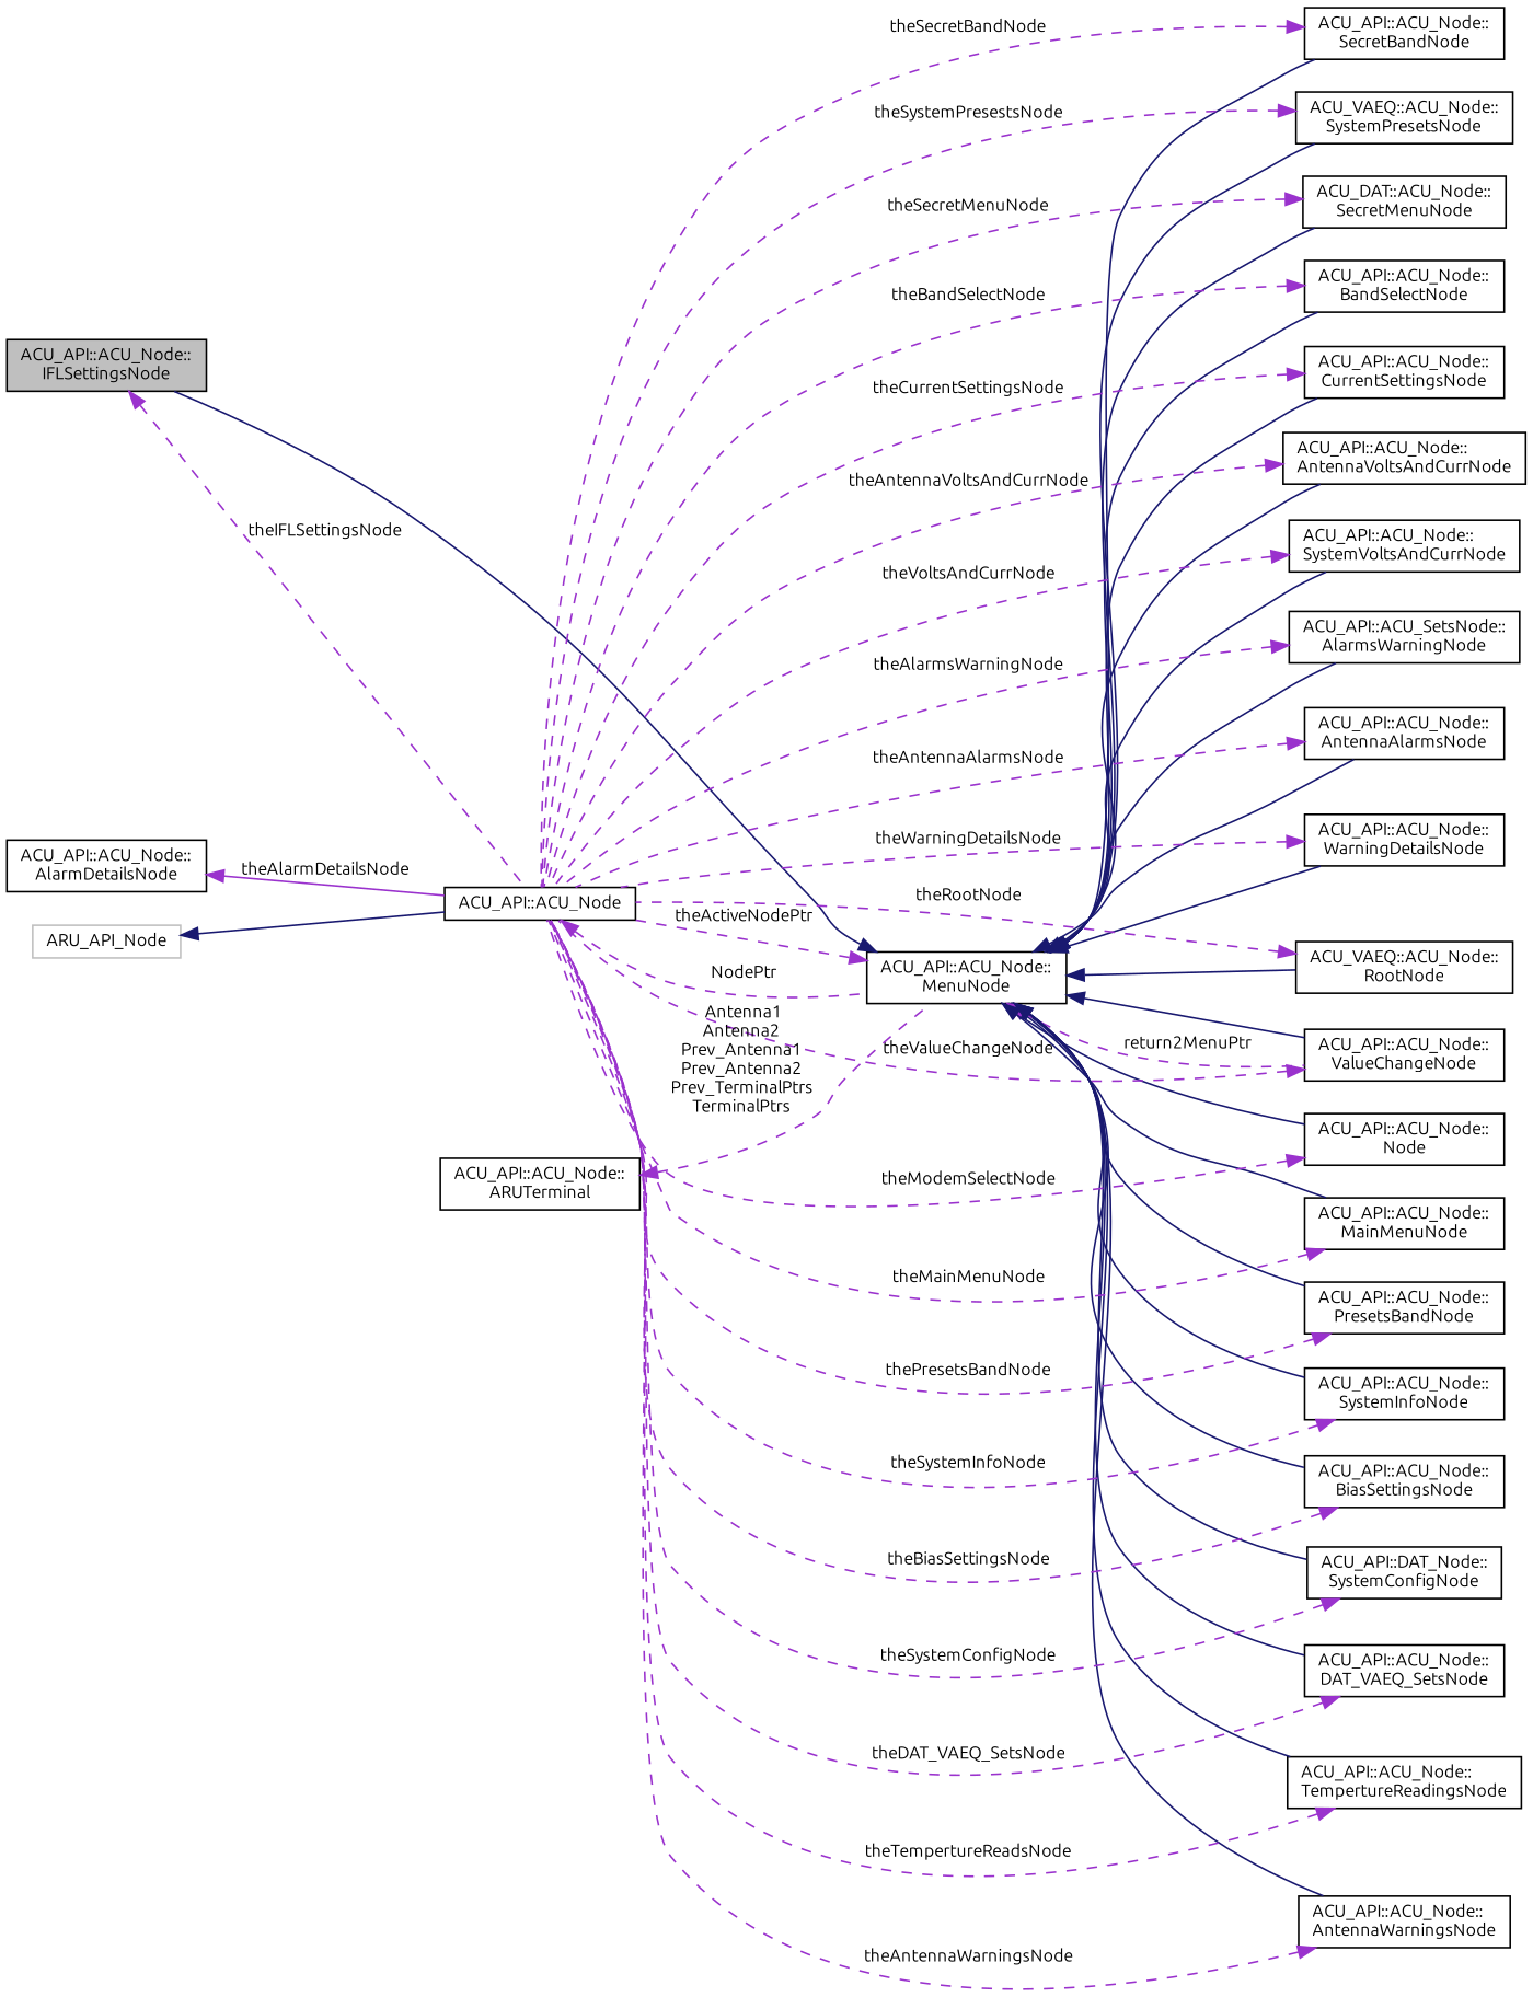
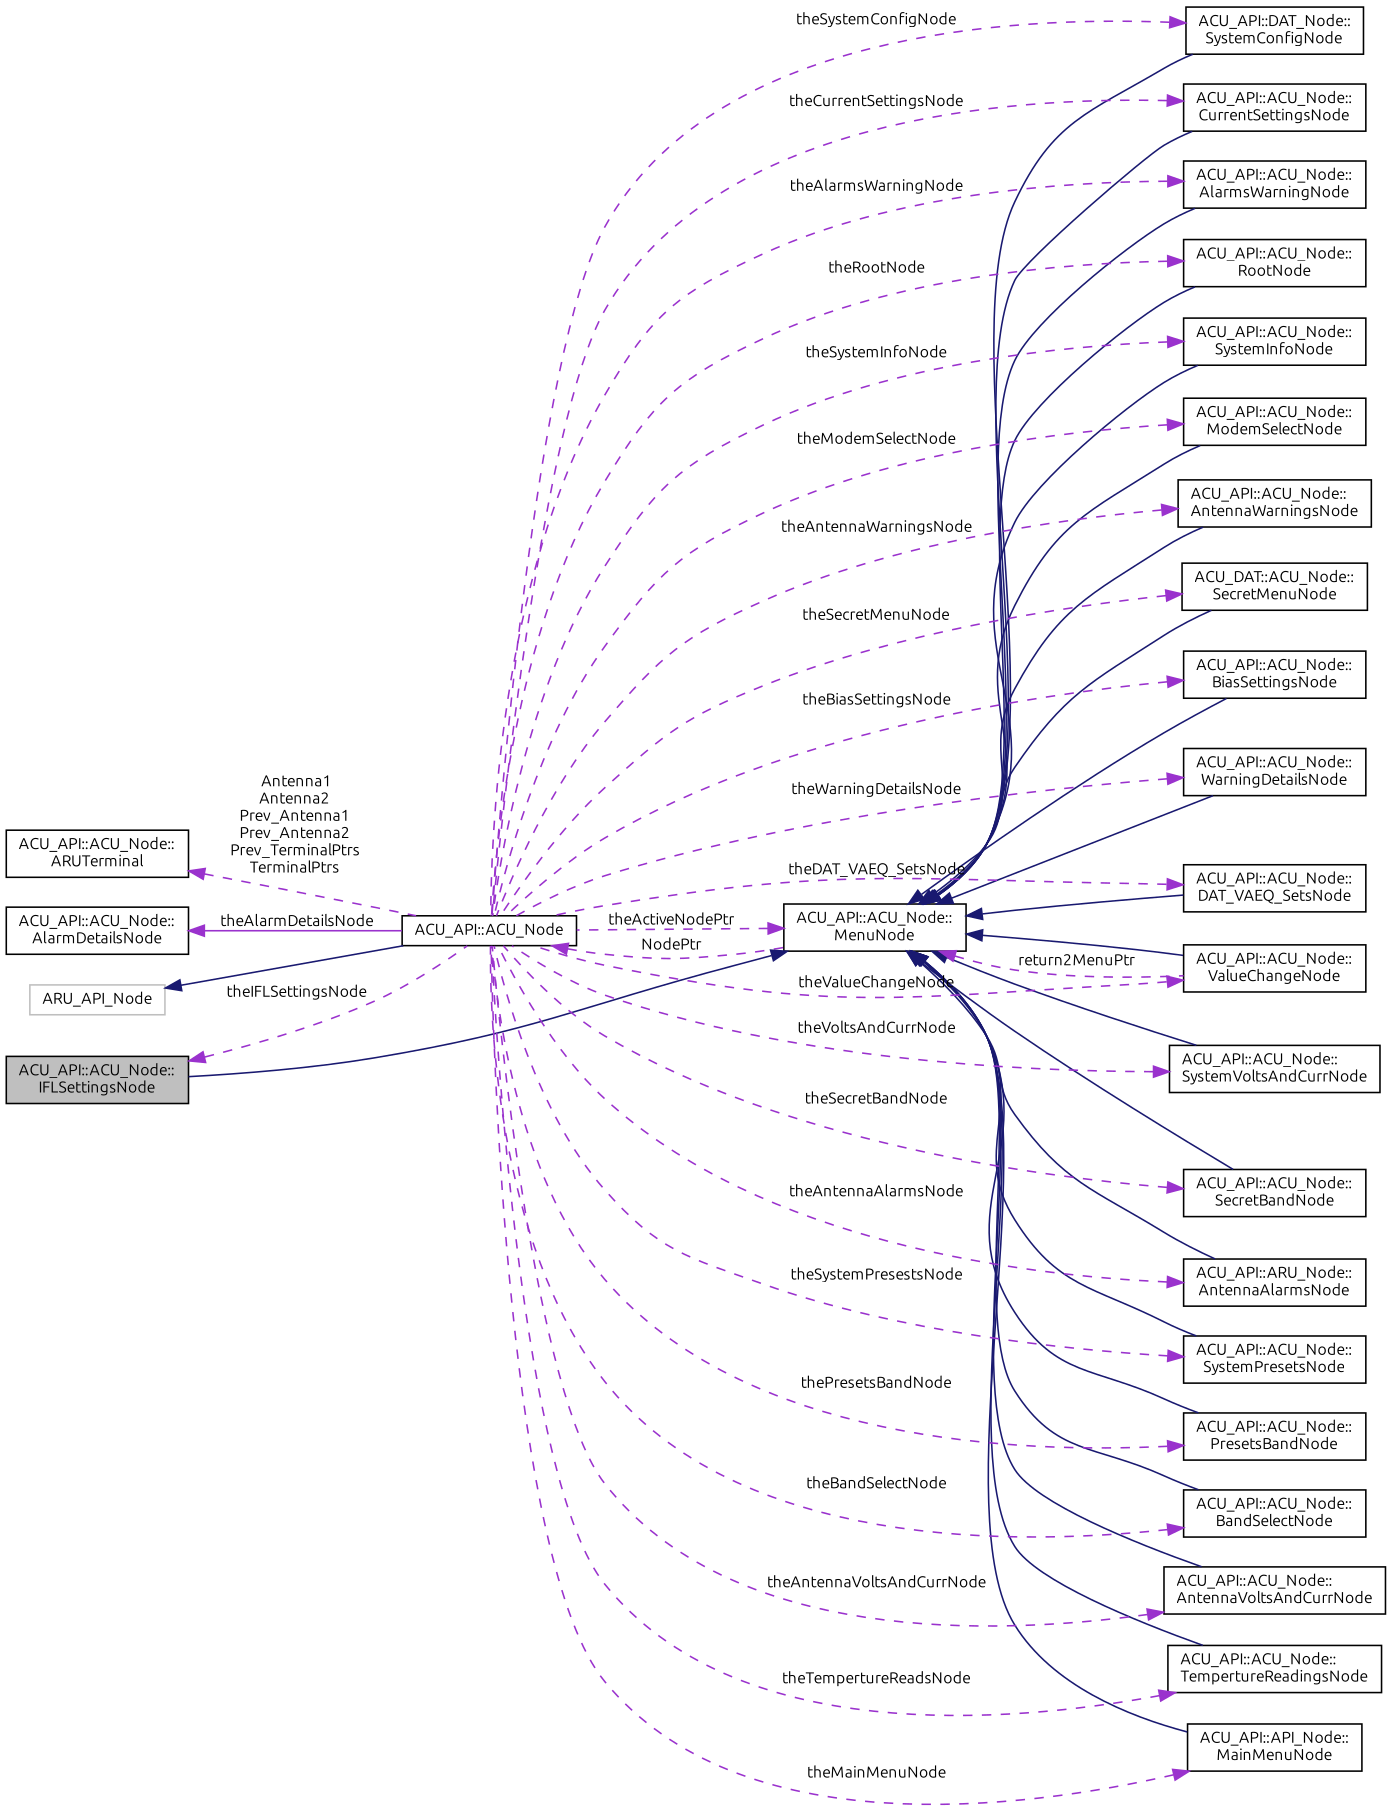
  digraph {
    fontname=Ubuntu
    rankdir=LR
    node [color=black fillcolor=white fontname=Ubuntu fontsize=10 shape=record style=filled]
    edge [color=darkorchid3 dir=back fontname=Ubuntu fontsize=10 labelfontname=Helvetica labelfontsize=10 style=dashed]
    n1 [fillcolor=grey75 fontcolor=black height=0.2 label="ACU_API::ACU_Node::\lIFLSettingsNode" width=0.4]
    n2 [height=0.2 label="ACU_API::ACU_Node" width=0.4]
    n3 [height=0.2 label="ACU_API::ACU_Node::\lMenuNode" width=0.4]
    n4 [height=0.2 label="ACU_API::ACU_Node::\lBiasSettingsNode" width=0.4]
-   n5 [height=0.2 label="ACU_API::ACU_Node::\lNode" width=0.4]
+   n5 [height=0.2 label="ACU_API::ACU_Node::\lModemSelectNode" width=0.4]
    n6 [height=0.2 label="ACU_DAT::ACU_Node::\lSecretMenuNode" width=0.4]
    n7 [height=0.2 label="ACU_API::ACU_Node::\lDAT_VAEQ_SetsNode" width=0.4]
    n8 [height=0.2 label="ACU_API::ACU_Node::\lCurrentSettingsNode" width=0.4]
    n9 [height=0.2 label="ACU_API::ACU_Node::\lSystemVoltsAndCurrNode" width=0.4]
-   n10 [height=0.2 label="ACU_API::ACU_SetsNode::\lAlarmsWarningNode" width=0.4]
+   n10 [height=0.2 label="ACU_API::ACU_Node::\lAlarmsWarningNode" width=0.4]
    n11 [height=0.2 label="ACU_API::ACU_Node::\lAntennaWarningsNode" width=0.4]
    n12 [height=0.2 label="ACU_API::ACU_Node::\lPresetsBandNode" width=0.4]
    n13 [height=0.2 label="ACU_API::ACU_Node::\lSystemInfoNode" width=0.4]
    n14 [height=0.2 label="ACU_API::ACU_Node::\lValueChangeNode" width=0.4]
    n15 [height=0.2 label="ACU_API::ACU_Node::\lSecretBandNode" width=0.4]
-   n16 [height=0.2 label="ACU_VAEQ::ACU_Node::\lSystemPresetsNode" width=0.4]
+   n16 [height=0.2 label="ACU_API::ACU_Node::\lSystemPresetsNode" width=0.4]
    n17 [height=0.2 label="ACU_API::DAT_Node::\lSystemConfigNode" width=0.4]
    n18 [height=0.2 label="ACU_API::ACU_Node::\lBandSelectNode" width=0.4]
    n19 [height=0.2 label="ACU_API::ACU_Node::\lAntennaVoltsAndCurrNode" width=0.4]
    n20 [height=0.2 label="ACU_API::ACU_Node::\lTempertureReadingsNode" width=0.4]
-   n21 [height=0.2 label="ACU_VAEQ::ACU_Node::\lRootNode" width=0.4]
-   n22 [height=0.2 label="ACU_API::ACU_Node::\lMainMenuNode" width=0.4]
-   n23 [height=0.2 label="ACU_API::ACU_Node::\lAntennaAlarmsNode" width=0.4]
+   n21 [height=0.2 label="ACU_API::ACU_Node::\lRootNode" width=0.4]
+   n22 [height=0.2 label="ACU_API::API_Node::\lMainMenuNode" width=0.4]
+   n23 [height=0.2 label="ACU_API::ARU_Node::\lAntennaAlarmsNode" width=0.4]
    n24 [height=0.2 label="ACU_API::ACU_Node::\lWarningDetailsNode" width=0.4]
    n25 [height=0.2 label="ACU_API::ACU_Node::\lAlarmDetailsNode" width=0.4]
    n26 [color=grey75 height=0.2 label=ARU_API_Node width=0.4]
    n27 [height=0.2 label="ACU_API::ACU_Node::\lARUTerminal" width=0.4]
    n1 -> n2 [label=" theIFLSettingsNode"]
    n2 -> n3 [label=" NodePtr"]
    n3 -> n1 [color=midnightblue style=solid]
    n3 -> n2 [label=" theActiveNodePtr"]
    n3 -> n4 [color=midnightblue style=solid]
    n3 -> n5 [color=midnightblue style=solid]
    n3 -> n6 [color=midnightblue style=solid]
    n3 -> n7 [color=midnightblue style=solid]
    n3 -> n8 [color=midnightblue style=solid]
    n3 -> n9 [color=midnightblue style=solid]
    n3 -> n10 [color=midnightblue style=solid]
    n3 -> n11 [color=midnightblue style=solid]
    n3 -> n12 [color=midnightblue style=solid]
    n3 -> n13 [color=midnightblue style=solid]
    n3 -> n14 [color=midnightblue style=solid]
    n3 -> n14 [label=" return2MenuPtr"]
    n3 -> n15 [color=midnightblue style=solid]
    n3 -> n16 [color=midnightblue style=solid]
    n3 -> n17 [color=midnightblue style=solid]
    n3 -> n18 [color=midnightblue style=solid]
    n3 -> n19 [color=midnightblue style=solid]
    n3 -> n20 [color=midnightblue style=solid]
    n3 -> n21 [color=midnightblue style=solid]
    n3 -> n22 [color=midnightblue style=solid]
    n3 -> n23 [color=midnightblue style=solid]
    n3 -> n24 [color=midnightblue style=solid]
    n4 -> n2 [label=" theBiasSettingsNode"]
    n5 -> n2 [label=" theModemSelectNode"]
    n6 -> n2 [label=" theSecretMenuNode"]
    n7 -> n2 [label=" theDAT_VAEQ_SetsNode"]
    n8 -> n2 [label=" theCurrentSettingsNode"]
    n9 -> n2 [label=" theVoltsAndCurrNode"]
    n10 -> n2 [label=" theAlarmsWarningNode"]
    n11 -> n2 [label=" theAntennaWarningsNode"]
    n12 -> n2 [label=" thePresetsBandNode"]
    n13 -> n2 [label=" theSystemInfoNode"]
    n14 -> n2 [label=" theValueChangeNode"]
    n15 -> n2 [label=" theSecretBandNode"]
    n16 -> n2 [label=" theSystemPresestsNode"]
    n17 -> n2 [label=" theSystemConfigNode"]
    n18 -> n2 [label=" theBandSelectNode"]
    n19 -> n2 [label=" theAntennaVoltsAndCurrNode"]
    n20 -> n2 [label=" theTempertureReadsNode"]
    n21 -> n2 [label=" theRootNode"]
    n22 -> n2 [label=" theMainMenuNode"]
    n23 -> n2 [label=" theAntennaAlarmsNode"]
    n24 -> n2 [label=" theWarningDetailsNode"]
    n25 -> n2 [label=" theAlarmDetailsNode" style=solid]
    n26 -> n2 [color=midnightblue style=solid]
-   n27 -> n3 [label=" Antenna1\nAntenna2\nPrev_Antenna1\nPrev_Antenna2\nPrev_TerminalPtrs\nTerminalPtrs"]
+   n27 -> n2 [label=" Antenna1\nAntenna2\nPrev_Antenna1\nPrev_Antenna2\nPrev_TerminalPtrs\nTerminalPtrs"]
  }
